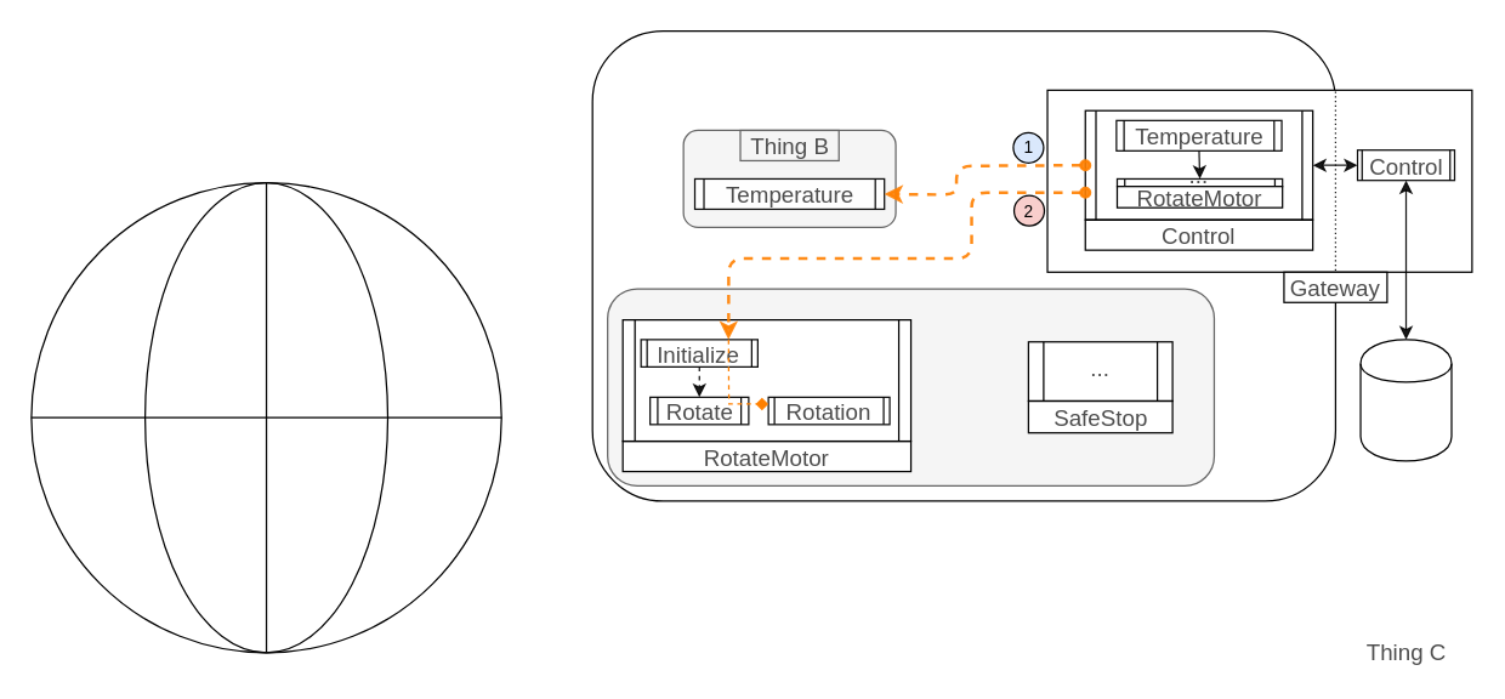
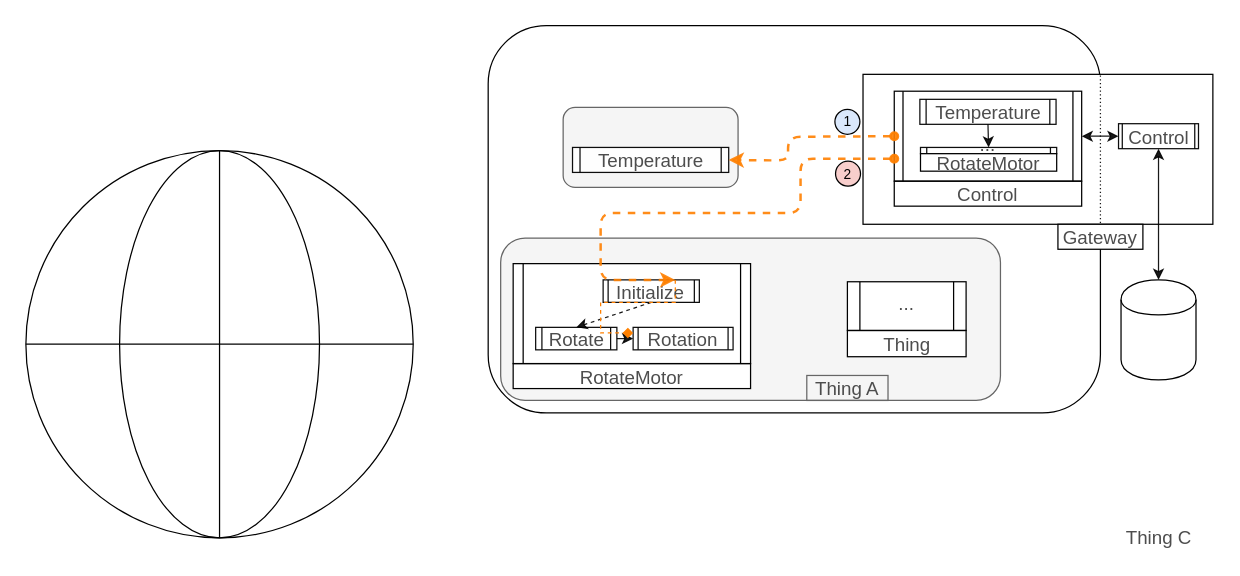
  <mxCell id="0" />
  <mxCell id="1" parent="0" />
  <mxCell id="2" value="" style="rounded=1;whiteSpace=wrap;html=1;shadow=0;glass=0;strokeColor=#000000;strokeWidth=1;fillColor=#ffffff;fontSize=15;fontColor=#4D4D4D;align=center;" parent="1" vertex="1"><mxGeometry x="390" y="20" width="490" height="310" as="geometry" /></mxCell>
  <mxCell id="3" value="" style="rounded=1;whiteSpace=wrap;html=1;shadow=0;glass=0;strokeColor=#666666;strokeWidth=1;fillColor=#f5f5f5;fontSize=15;fontColor=#4D4D4D;align=center;" parent="1" vertex="1"><mxGeometry x="400" y="190" width="400" height="130" as="geometry" /></mxCell>
  <mxCell id="4" value="" style="rounded=0;whiteSpace=wrap;html=1;shadow=0;glass=0;strokeColor=#000000;strokeWidth=1;fillColor=#ffffff;fontSize=15;fontColor=#4D4D4D;align=center;" parent="1" vertex="1"><mxGeometry x="690" y="59" width="280" height="120" as="geometry" /></mxCell>
  <mxCell id="5" value="" style="endArrow=none;html=1;dashed=1;dashPattern=1 2;labelBackgroundColor=#FFFFFF;strokeColor=#000000;strokeWidth=1;fontSize=15;fontColor=#4D4D4D;opacity=90;exitX=0.5;exitY=1;" parent="1" source="6" edge="1"><mxGeometry width="50" height="50" relative="1" as="geometry"><mxPoint x="880" y="178" as="sourcePoint" /><mxPoint x="880" y="60" as="targetPoint" /></mxGeometry></mxCell>
  <mxCell id="6" value="Gateway" style="text;html=1;strokeColor=#000000;fillColor=#ffffff;align=center;verticalAlign=middle;whiteSpace=wrap;rounded=0;shadow=0;glass=0;fontSize=15;fontColor=#4D4D4D;" parent="1" vertex="1"><mxGeometry x="846" y="179" width="68" height="20" as="geometry" /></mxCell>
+ <mxCell id="7" value="Thing A" style="text;html=1;strokeColor=#666666;fillColor=none;align=center;verticalAlign=middle;whiteSpace=wrap;rounded=0;shadow=0;glass=0;fontSize=15;fontColor=#4D4D4D;" parent="1" vertex="1"><mxGeometry x="645" y="300" width="65" height="20" as="geometry" /></mxCell>
  <mxCell id="8" value="" style="endArrow=classic;startArrow=classic;html=1;labelBackgroundColor=#FFFFFF;strokeColor=#000000;strokeWidth=1;fontSize=15;fontColor=#4D4D4D;opacity=90;exitX=0.5;exitY=1;entryX=0.5;entryY=0;" parent="1" source="33" target="9" edge="1"><mxGeometry width="50" height="50" relative="1" as="geometry"><mxPoint x="941.517" y="107.19" as="sourcePoint" /><mxPoint x="929.759" y="36.552" as="targetPoint" /></mxGeometry></mxCell>
  <mxCell id="9" value="" style="shape=cylinder;whiteSpace=wrap;html=1;boundedLbl=1;rounded=0;shadow=0;glass=0;strokeColor=#000000;strokeWidth=1;fillColor=none;fontSize=15;fontColor=#4D4D4D;align=center;" parent="1" vertex="1"><mxGeometry x="896.5" y="223.5" width="60" height="80" as="geometry" /></mxCell>
  <mxCell id="10" value="Thing C" style="text;html=1;strokeColor=none;fillColor=none;align=center;verticalAlign=middle;whiteSpace=wrap;rounded=0;shadow=0;glass=0;fontSize=15;fontColor=#4D4D4D;" parent="1" vertex="1"><mxGeometry x="894.5" y="418.5" width="64" height="20" as="geometry" /></mxCell>
  <mxCell id="11" value="" style="group;fillColor=#ffffff;" parent="1" vertex="1" connectable="0"><mxGeometry x="410" y="210.5" width="190" height="101" as="geometry" /></mxCell>
  <mxCell id="12" value="" style="group" parent="11" vertex="1" connectable="0"><mxGeometry width="190" height="101" as="geometry" /></mxCell>
  <mxCell id="13" value="" style="shape=process;whiteSpace=wrap;html=1;rounded=0;shadow=0;glass=0;strokeColor=#000000;strokeWidth=1;fillColor=none;gradientColor=none;fontSize=15;fontColor=#4D4D4D;align=center;size=0.044;" parent="12" vertex="1"><mxGeometry width="190" height="80" as="geometry" /></mxCell>
- <mxCell id="14" value="Initialize" style="shape=process;whiteSpace=wrap;html=1;rounded=0;shadow=0;glass=0;strokeColor=#000000;strokeWidth=1;fillColor=#ffffff;fontSize=15;fontColor=#4D4D4D;opacity=95;align=center;size=0.057;" parent="12" vertex="1"><mxGeometry x="12" y="13" width="77" height="18" as="geometry" /></mxCell>
+ <mxCell id="14" value="Initialize" style="shape=process;whiteSpace=wrap;html=1;rounded=0;shadow=0;glass=0;strokeColor=#000000;strokeWidth=1;fillColor=#ffffff;fontSize=15;fontColor=#4D4D4D;opacity=95;align=center;size=0.057;" parent="12" vertex="1"><mxGeometry x="72" y="13" width="77" height="18" as="geometry" /></mxCell>
  <mxCell id="15" value="Rotate" style="shape=process;whiteSpace=wrap;html=1;rounded=0;shadow=0;glass=0;strokeColor=#000000;strokeWidth=1;fillColor=#ffffff;fontSize=15;fontColor=#4D4D4D;opacity=95;align=center;size=0.073;" parent="12" vertex="1"><mxGeometry x="18" y="51" width="65" height="18" as="geometry" /></mxCell>
  <mxCell id="16" value="Rotation" style="shape=process;whiteSpace=wrap;html=1;rounded=0;shadow=0;glass=0;strokeColor=#000000;strokeWidth=1;fillColor=#ffffff;fontSize=15;fontColor=#4D4D4D;opacity=95;align=center;size=0.049;" parent="12" vertex="1"><mxGeometry x="96" y="51" width="80" height="18" as="geometry" /></mxCell>
  <mxCell id="17" value="" style="endArrow=classic;html=1;labelBackgroundColor=#FFFFFF;strokeColor=#000000;fontSize=15;fontColor=#4D4D4D;opacity=90;entryX=0.5;entryY=0;exitX=0.5;exitY=1;dashed=1;" parent="12" source="14" target="15" edge="1"><mxGeometry width="50" height="50" relative="1" as="geometry"><mxPoint x="37" y="-46.5" as="sourcePoint" /><mxPoint x="87" y="-96.5" as="targetPoint" /></mxGeometry></mxCell>
+ <mxCell id="18" value="" style="endArrow=classic;html=1;labelBackgroundColor=#FFFFFF;strokeColor=#000000;fontSize=15;fontColor=#4D4D4D;opacity=90;entryX=0;entryY=0.5;exitX=1;exitY=0.5;" parent="12" source="15" target="16" edge="1"><mxGeometry width="50" height="50" relative="1" as="geometry"><mxPoint x="236.793" y="0.241" as="sourcePoint" /><mxPoint x="267.138" y="0.241" as="targetPoint" /></mxGeometry></mxCell>
  <mxCell id="19" style="edgeStyle=orthogonalEdgeStyle;rounded=0;html=1;exitX=0.75;exitY=0;entryX=0;entryY=0.25;dashed=1;startArrow=none;startFill=0;endArrow=diamond;endFill=1;jettySize=auto;orthogonalLoop=1;strokeColor=#FF8000;strokeWidth=1;fontSize=11;" parent="12" source="14" target="16" edge="1"><mxGeometry relative="1" as="geometry"><Array as="points"><mxPoint x="70" y="31" /><mxPoint x="70" y="56" /></Array></mxGeometry></mxCell>
  <mxCell id="20" value="RotateMotor" style="rounded=0;whiteSpace=wrap;html=1;shadow=0;glass=0;strokeColor=#000000;strokeWidth=1;fillColor=none;gradientColor=none;fontSize=15;fontColor=#4D4D4D;align=center;" parent="11" vertex="1"><mxGeometry y="80" width="190" height="20" as="geometry" /></mxCell>
  <mxCell id="21" value="" style="group" parent="1" vertex="1" connectable="0"><mxGeometry x="450" y="85.5" width="140" height="64" as="geometry" /></mxCell>
  <mxCell id="22" value="" style="rounded=1;whiteSpace=wrap;html=1;shadow=0;glass=0;strokeColor=#666666;strokeWidth=1;fillColor=#f5f5f5;fontSize=15;fontColor=#4D4D4D;align=center;gradientColor=none;" parent="21" vertex="1"><mxGeometry width="140" height="64" as="geometry" /></mxCell>
- <mxCell id="23" value="Thing B" style="text;html=1;strokeColor=#666666;fillColor=none;align=center;verticalAlign=middle;whiteSpace=wrap;rounded=0;shadow=0;glass=0;fontSize=15;fontColor=#4D4D4D;" parent="21" vertex="1"><mxGeometry x="37.5" width="65" height="20" as="geometry" /></mxCell>
  <mxCell id="24" value="Temperature" style="shape=process;whiteSpace=wrap;html=1;rounded=0;shadow=0;glass=0;strokeColor=#000000;strokeWidth=1;fillColor=#ffffff;fontSize=15;fontColor=#4D4D4D;opacity=95;align=center;size=0.047;" parent="21" vertex="1"><mxGeometry x="7.5" y="32" width="125" height="20" as="geometry" /></mxCell>
  <mxCell id="25" value="" style="group" parent="1" vertex="1" connectable="0"><mxGeometry x="715" y="72.5" width="150" height="126" as="geometry" /></mxCell>
  <mxCell id="26" value="" style="shape=process;whiteSpace=wrap;html=1;rounded=0;shadow=0;glass=0;strokeColor=#000000;strokeWidth=1;fillColor=none;gradientColor=none;fontSize=15;fontColor=#4D4D4D;align=center;size=0.044;" parent="25" vertex="1"><mxGeometry width="150" height="72" as="geometry" /></mxCell>
  <mxCell id="27" value="Control" style="rounded=0;whiteSpace=wrap;html=1;shadow=0;glass=0;strokeColor=#000000;strokeWidth=1;fillColor=none;gradientColor=none;fontSize=15;fontColor=#4D4D4D;align=center;" parent="25" vertex="1"><mxGeometry y="72" width="150" height="20" as="geometry" /></mxCell>
  <mxCell id="28" value="Temperature" style="shape=process;whiteSpace=wrap;html=1;rounded=0;shadow=0;glass=0;strokeColor=#000000;strokeWidth=1;fillColor=#ffffff;fontSize=15;fontColor=#4D4D4D;opacity=95;align=center;size=0.047;" parent="25" vertex="1"><mxGeometry x="20.5" y="6.5" width="109" height="20" as="geometry" /></mxCell>
  <mxCell id="29" value="" style="shape=process;whiteSpace=wrap;html=1;rounded=0;shadow=0;glass=0;strokeColor=#000000;strokeWidth=1;fillColor=#ffffff;fontSize=15;fontColor=#4D4D4D;opacity=95;align=center;size=0.047;" parent="25" vertex="1"><mxGeometry x="21" y="45" width="109" height="5" as="geometry" /></mxCell>
  <mxCell id="30" value="" style="endArrow=classic;html=1;labelBackgroundColor=#FFFFFF;strokeColor=#000000;strokeWidth=1;fontSize=15;fontColor=#4D4D4D;opacity=90;entryX=0.5;entryY=0;exitX=0.5;exitY=1;" parent="25" source="28" target="29" edge="1"><mxGeometry width="50" height="50" relative="1" as="geometry"><mxPoint x="-130" y="65" as="sourcePoint" /><mxPoint x="-80" y="15" as="targetPoint" /></mxGeometry></mxCell>
  <mxCell id="31" value="&lt;span&gt;RotateMotor&lt;/span&gt;" style="rounded=0;whiteSpace=wrap;html=1;shadow=0;glass=0;strokeColor=#000000;strokeWidth=1;fillColor=#FFFFFF;gradientColor=none;fontSize=15;fontColor=#4D4D4D;align=center;" parent="25" vertex="1"><mxGeometry x="21" y="50" width="109" height="14" as="geometry" /></mxCell>
  <mxCell id="32" value="..." style="text;html=1;strokeColor=none;fillColor=none;align=center;verticalAlign=middle;whiteSpace=wrap;rounded=0;shadow=0;glass=0;fontSize=15;fontColor=#4D4D4D;" parent="25" vertex="1"><mxGeometry x="55" y="32.5" width="40" height="20" as="geometry" /></mxCell>
  <mxCell id="33" value="Control" style="shape=process;whiteSpace=wrap;html=1;rounded=0;shadow=0;glass=0;strokeColor=#000000;strokeWidth=1;fillColor=#ffffff;fontSize=15;fontColor=#4D4D4D;opacity=95;align=center;size=0.047;" parent="1" vertex="1"><mxGeometry x="894.5" y="98.5" width="64" height="20" as="geometry" /></mxCell>
  <mxCell id="34" style="edgeStyle=orthogonalEdgeStyle;rounded=0;html=1;labelBackgroundColor=#FFFFFF;startArrow=classic;startFill=1;endArrow=classic;endFill=1;jettySize=auto;orthogonalLoop=1;strokeColor=#000000;strokeWidth=1;fontSize=15;fontColor=#4D4D4D;opacity=90;exitX=1;exitY=0.5;" parent="1" source="26" target="33" edge="1"><mxGeometry relative="1" as="geometry" /></mxCell>
  <mxCell id="35" value="" style="endArrow=classic;html=1;labelBackgroundColor=#FFFFFF;strokeColor=#FF8000;strokeWidth=2;fontSize=15;fontColor=#4D4D4D;opacity=90;exitX=0;exitY=0.5;entryX=1;entryY=0.5;rounded=1;dashed=1;startArrow=oval;startFill=1;" parent="1" source="26" target="24" edge="1"><mxGeometry width="50" height="50" relative="1" as="geometry"><mxPoint x="630" y="-110" as="sourcePoint" /><mxPoint x="580" y="-60" as="targetPoint" /><Array as="points"><mxPoint x="630" y="109" /><mxPoint x="630" y="128" /></Array></mxGeometry></mxCell>
  <mxCell id="36" value="" style="group" parent="1" vertex="1" connectable="0"><mxGeometry x="677.5" y="225" width="95" height="60" as="geometry" /></mxCell>
  <mxCell id="37" value="" style="group;fillColor=#ffffff;" parent="36" vertex="1" connectable="0"><mxGeometry width="95" height="60" as="geometry" /></mxCell>
  <mxCell id="38" value="" style="shape=process;whiteSpace=wrap;html=1;rounded=0;shadow=0;glass=0;strokeColor=#000000;strokeWidth=1;fillColor=none;gradientColor=none;fontSize=15;fontColor=#4D4D4D;align=center;" parent="37" vertex="1"><mxGeometry width="95" height="39" as="geometry" /></mxCell>
- <mxCell id="39" value="SafeStop" style="rounded=0;whiteSpace=wrap;html=1;shadow=0;glass=0;strokeColor=#000000;strokeWidth=1;fillColor=none;gradientColor=none;fontSize=15;fontColor=#4D4D4D;align=center;" parent="37" vertex="1"><mxGeometry y="39" width="95" height="21" as="geometry" /></mxCell>
+ <mxCell id="39" value="Thing" style="rounded=0;whiteSpace=wrap;html=1;shadow=0;glass=0;strokeColor=#000000;strokeWidth=1;fillColor=none;gradientColor=none;fontSize=15;fontColor=#4D4D4D;align=center;" parent="37" vertex="1"><mxGeometry y="39" width="95" height="21" as="geometry" /></mxCell>
  <mxCell id="40" value="..." style="text;html=1;strokeColor=none;fillColor=none;align=center;verticalAlign=middle;whiteSpace=wrap;rounded=0;shadow=0;glass=0;fontSize=15;fontColor=#4D4D4D;" parent="37" vertex="1"><mxGeometry x="27.5" y="7" width="40" height="20" as="geometry" /></mxCell>
  <mxCell id="41" value="1" style="ellipse;whiteSpace=wrap;html=1;aspect=fixed;rounded=0;shadow=0;strokeColor=#000000;fillColor=#dae8fc;fontSize=11;" parent="1" vertex="1"><mxGeometry x="667.5" y="87" width="20" height="20" as="geometry" /></mxCell>
  <mxCell id="42" value="2" style="ellipse;whiteSpace=wrap;html=1;aspect=fixed;rounded=0;shadow=0;strokeColor=#000000;fillColor=#f8cecc;fontSize=11;" parent="1" vertex="1"><mxGeometry x="668" y="128.5" width="20" height="20" as="geometry" /></mxCell>
  <mxCell id="43" style="edgeStyle=orthogonalEdgeStyle;rounded=1;html=1;exitX=0;exitY=0.75;entryX=0.75;entryY=0;labelBackgroundColor=#FFFFFF;startArrow=oval;startFill=1;endArrow=classic;endFill=1;jettySize=auto;orthogonalLoop=1;strokeColor=#FF8000;strokeWidth=2;fontSize=15;fontColor=#4D4D4D;opacity=90;dashed=1;" parent="1" source="26" target="14" edge="1"><mxGeometry relative="1" as="geometry"><Array as="points"><mxPoint x="715" y="126" /><mxPoint x="640" y="126" /><mxPoint x="640" y="170" /><mxPoint x="480" y="170" /></Array></mxGeometry></mxCell>
  <mxCell id="44" value="" style="ellipse;whiteSpace=wrap;html=1;aspect=fixed;fillColor=none;" vertex="1" parent="1"><mxGeometry x="20" y="120" width="310" height="310" as="geometry" /></mxCell>
  <mxCell id="45" value="" style="ellipse;whiteSpace=wrap;html=1;fillColor=none;" vertex="1" parent="1"><mxGeometry x="95" y="120" width="160" height="310" as="geometry" /></mxCell>
  <mxCell id="46" value="" style="endArrow=none;html=1;entryX=0.5;entryY=0;entryDx=0;entryDy=0;exitX=0.5;exitY=1;exitDx=0;exitDy=0;" edge="1" parent="1"><mxGeometry width="50" height="50" relative="1" as="geometry"><mxPoint x="175" y="429.857" as="sourcePoint" /><mxPoint x="175" y="120.143" as="targetPoint" /></mxGeometry></mxCell>
  <mxCell id="47" value="" style="endArrow=none;html=1;entryX=1;entryY=0.5;entryDx=0;entryDy=0;exitX=0;exitY=0.5;exitDx=0;exitDy=0;" edge="1" parent="1" source="44" target="44"><mxGeometry width="50" height="50" relative="1" as="geometry"><mxPoint x="-230" y="330" as="sourcePoint" /><mxPoint x="-180" y="280" as="targetPoint" /></mxGeometry></mxCell>
